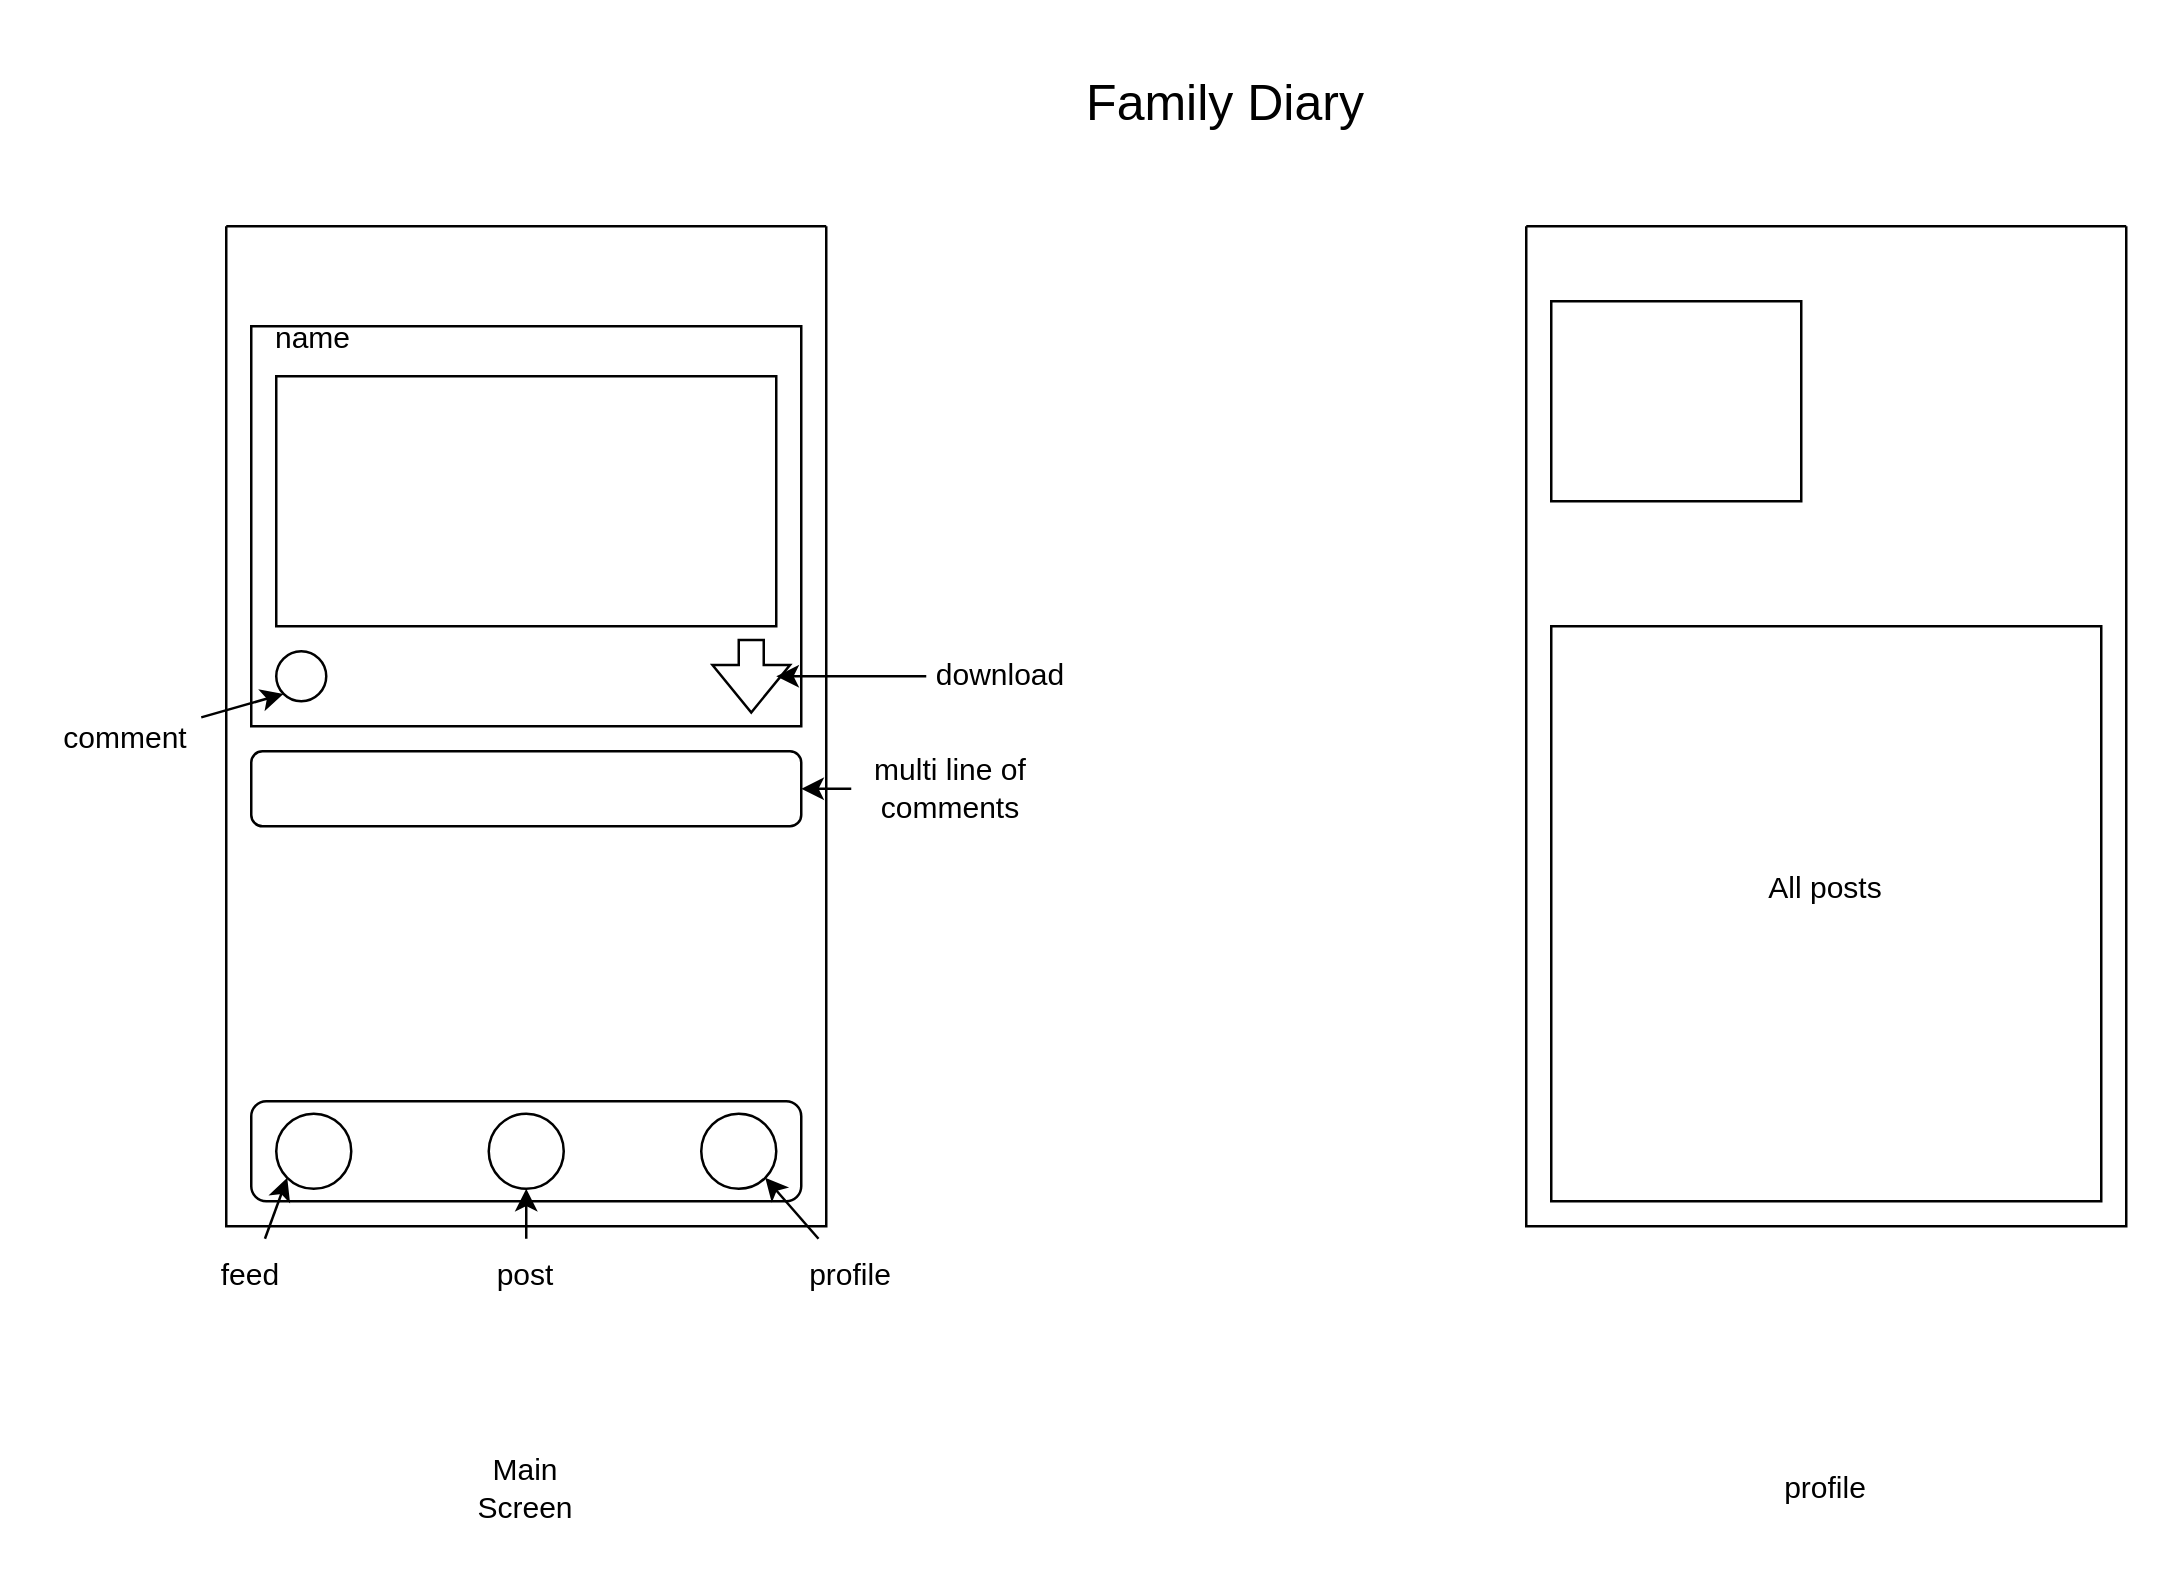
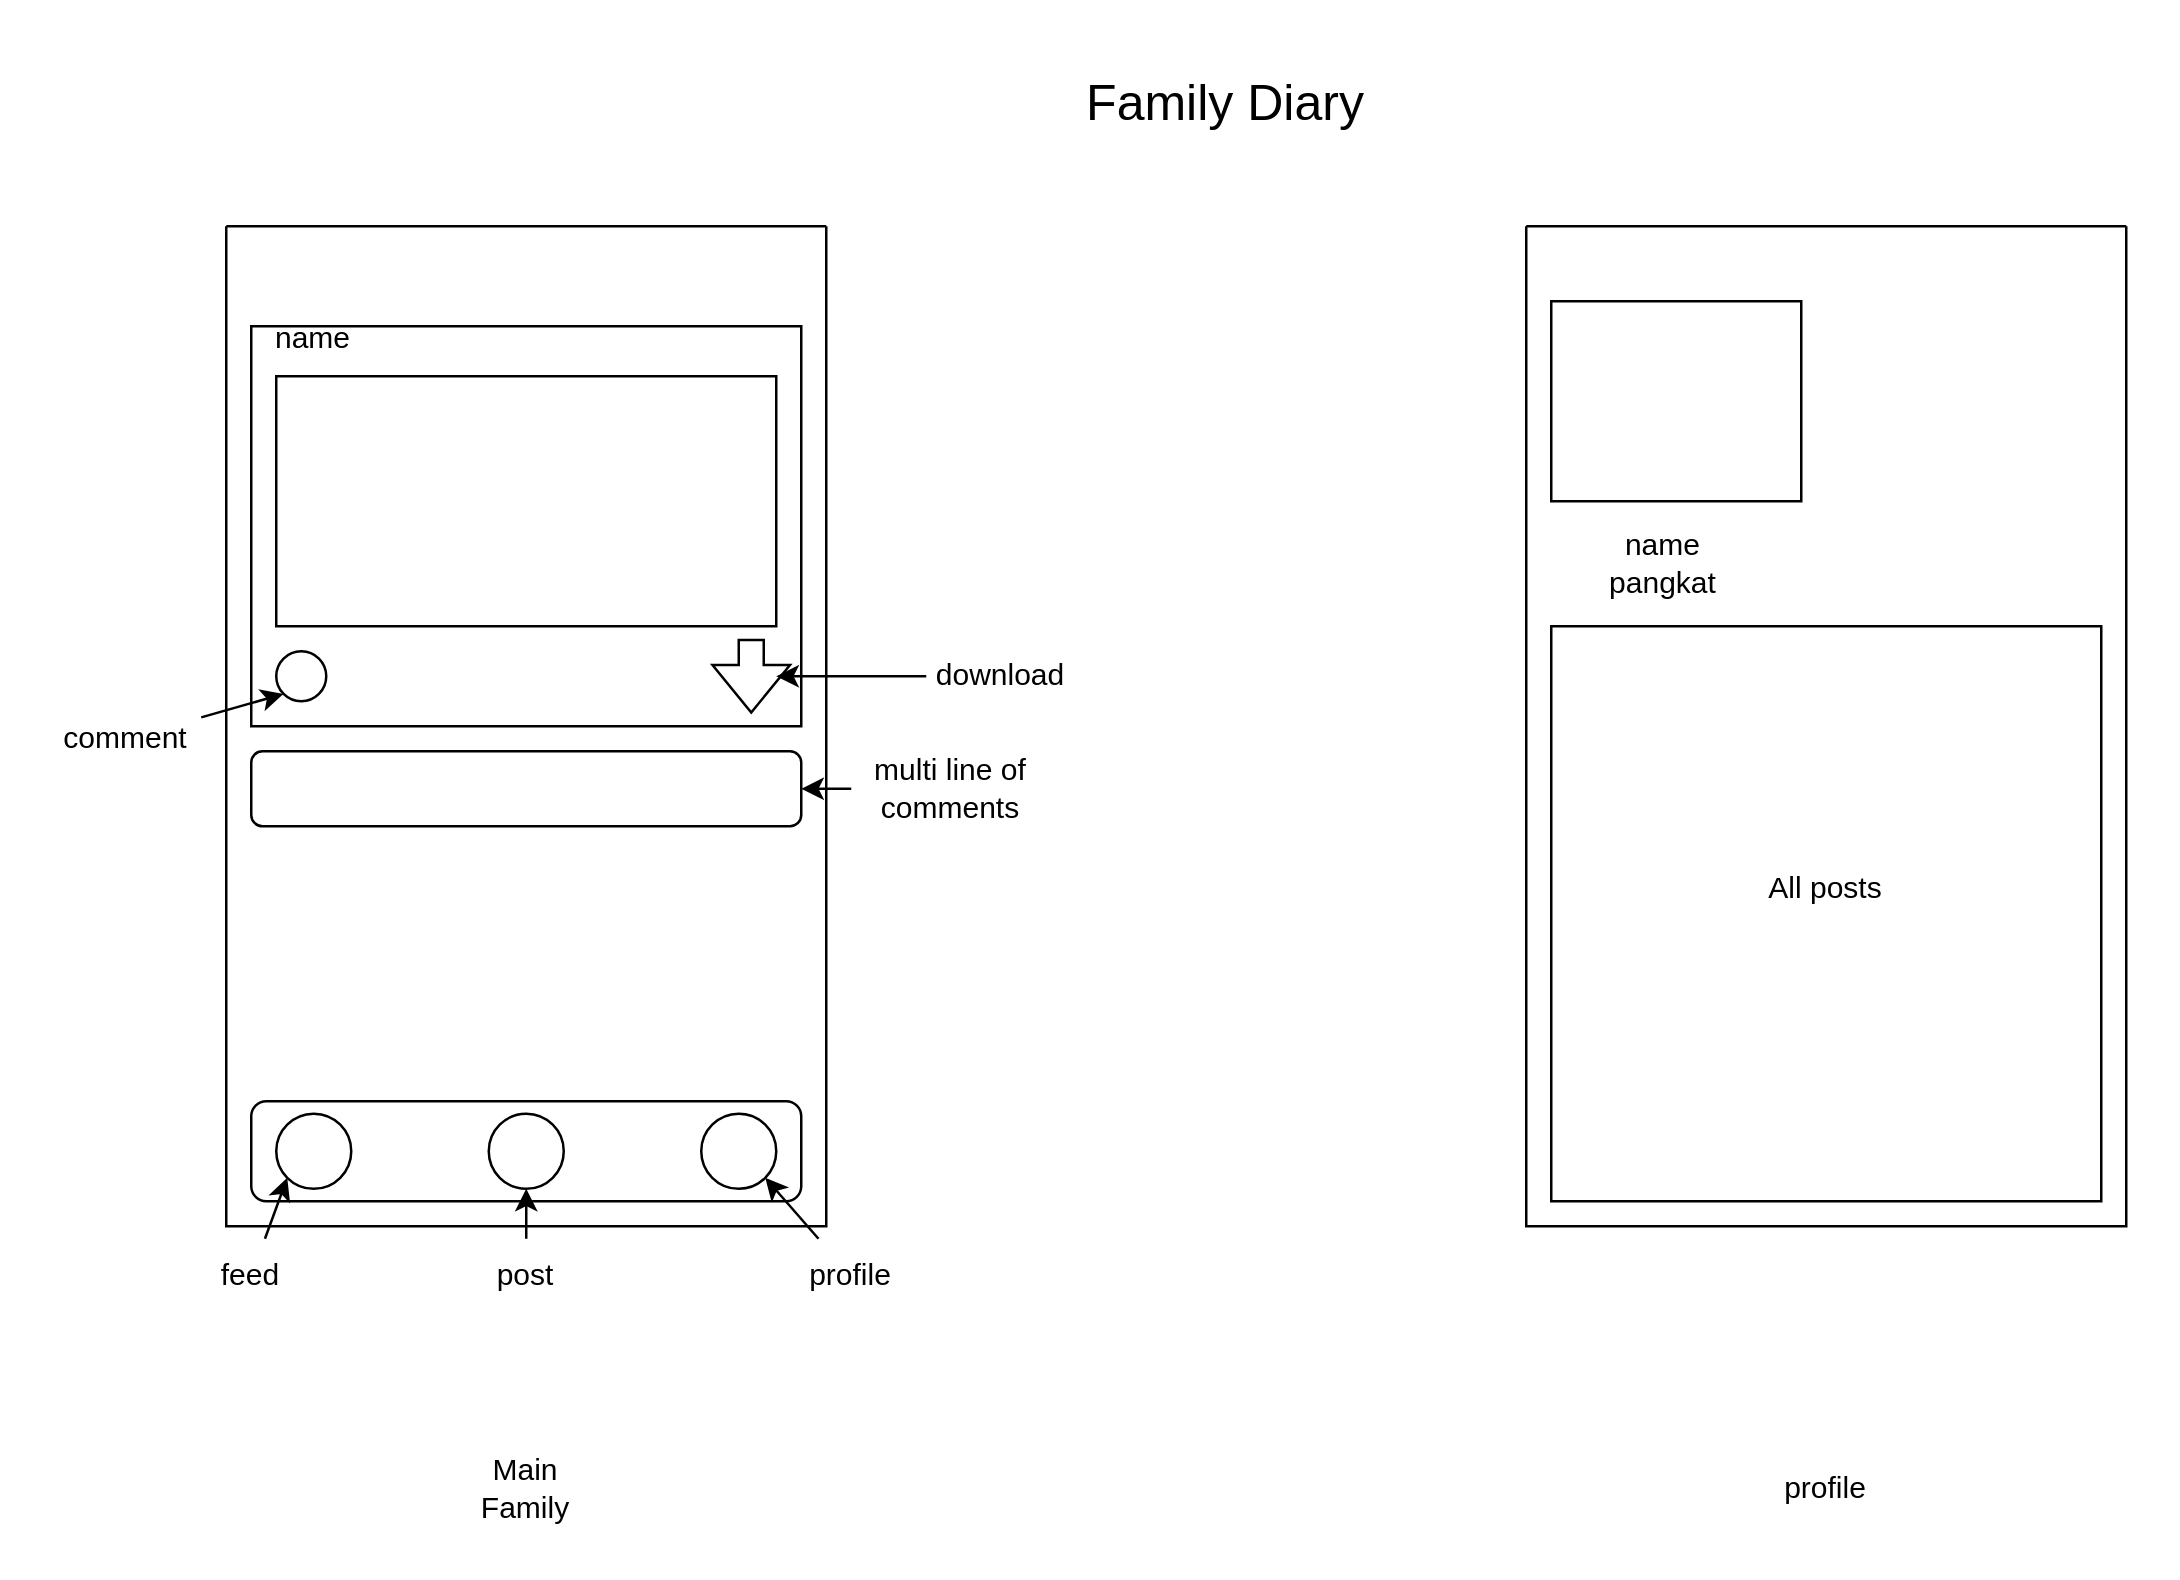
  <mxCell id="0" />
  <mxCell id="1" parent="0" />
  <mxCell id="2" value="" style="swimlane;startSize=0;" parent="1" vertex="1"><mxGeometry x="90" y="90" width="240" height="400" as="geometry" /></mxCell>
  <mxCell id="3" value="" style="rounded=1;whiteSpace=wrap;html=1;fontSize=20;direction=west;" parent="2" vertex="1"><mxGeometry x="10" y="350" width="220" height="40" as="geometry" /></mxCell>
  <mxCell id="4" value="" style="ellipse;whiteSpace=wrap;html=1;aspect=fixed;fontSize=20;" parent="2" vertex="1"><mxGeometry x="190" y="355" width="30" height="30" as="geometry" /></mxCell>
  <mxCell id="5" value="" style="ellipse;whiteSpace=wrap;html=1;aspect=fixed;fontSize=12;" parent="2" vertex="1"><mxGeometry x="20" y="355" width="30" height="30" as="geometry" /></mxCell>
  <mxCell id="6" value="" style="ellipse;whiteSpace=wrap;html=1;aspect=fixed;fontSize=12;" parent="2" vertex="1"><mxGeometry x="105" y="355" width="30" height="30" as="geometry" /></mxCell>
  <mxCell id="7" value="" style="rounded=0;whiteSpace=wrap;html=1;fontSize=12;" parent="2" vertex="1"><mxGeometry x="10" y="40" width="220" height="160" as="geometry" /></mxCell>
  <mxCell id="8" value="name" style="text;html=1;strokeColor=none;fillColor=none;align=center;verticalAlign=middle;whiteSpace=wrap;rounded=0;fontSize=12;" parent="2" vertex="1"><mxGeometry x="10" y="40" width="50" height="10" as="geometry" /></mxCell>
  <mxCell id="9" value="" style="ellipse;whiteSpace=wrap;html=1;aspect=fixed;fontSize=12;" parent="2" vertex="1"><mxGeometry x="20" y="170" width="20" height="20" as="geometry" /></mxCell>
  <mxCell id="10" value="" style="rounded=0;whiteSpace=wrap;html=1;fontSize=12;" parent="2" vertex="1"><mxGeometry x="20" y="60" width="200" height="100" as="geometry" /></mxCell>
  <mxCell id="11" value="" style="rounded=1;whiteSpace=wrap;html=1;fontSize=12;" parent="2" vertex="1"><mxGeometry x="10" y="210" width="220" height="30" as="geometry" /></mxCell>
  <mxCell id="12" value="" style="shape=flexArrow;endArrow=classic;html=1;rounded=0;" edge="1" parent="2"><mxGeometry width="50" height="50" relative="1" as="geometry"><mxPoint x="210" y="165" as="sourcePoint" /><mxPoint x="210" y="195" as="targetPoint" /></mxGeometry></mxCell>
  <mxCell id="13" value="&lt;font style=&quot;font-size: 20px&quot;&gt;Family Diary&lt;/font&gt;" style="text;html=1;strokeColor=none;fillColor=none;align=center;verticalAlign=middle;whiteSpace=wrap;rounded=0;" parent="1" vertex="1"><mxGeometry x="410" y="20" width="160" height="40" as="geometry" /></mxCell>
  <mxCell id="14" value="" style="swimlane;startSize=0;" parent="1" vertex="1"><mxGeometry x="610" y="90" width="240" height="400" as="geometry" /></mxCell>
  <mxCell id="15" value="" style="rounded=0;whiteSpace=wrap;html=1;fontSize=12;" parent="14" vertex="1"><mxGeometry x="10" y="30" width="100" height="80" as="geometry" /></mxCell>
+ <mxCell id="16" value="name&lt;br&gt;pangkat" style="text;html=1;strokeColor=none;fillColor=none;align=center;verticalAlign=middle;whiteSpace=wrap;rounded=0;fontSize=12;" parent="14" vertex="1"><mxGeometry x="10" y="120" width="90" height="30" as="geometry" /></mxCell>
  <mxCell id="17" value="" style="rounded=0;whiteSpace=wrap;html=1;fontSize=12;" parent="14" vertex="1"><mxGeometry x="10" y="160" width="220" height="230" as="geometry" /></mxCell>
  <mxCell id="18" value="All posts" style="text;html=1;strokeColor=none;fillColor=none;align=center;verticalAlign=middle;whiteSpace=wrap;rounded=0;" vertex="1" parent="14"><mxGeometry x="90" y="250" width="60" height="30" as="geometry" /></mxCell>
  <mxCell id="19" value="" style="endArrow=classic;html=1;rounded=0;fontSize=12;entryX=1;entryY=1;entryDx=0;entryDy=0;" parent="1" source="20" target="4" edge="1"><mxGeometry width="50" height="50" relative="1" as="geometry"><mxPoint x="340" y="510" as="sourcePoint" /><mxPoint x="350" y="510" as="targetPoint" /></mxGeometry></mxCell>
  <mxCell id="20" value="profile" style="text;html=1;strokeColor=none;fillColor=none;align=center;verticalAlign=middle;whiteSpace=wrap;rounded=0;fontSize=12;" parent="1" vertex="1"><mxGeometry x="310" y="495" width="60" height="30" as="geometry" /></mxCell>
  <mxCell id="21" value="" style="endArrow=classic;html=1;rounded=0;fontSize=12;entryX=0.5;entryY=1;entryDx=0;entryDy=0;" parent="1" source="22" target="6" edge="1"><mxGeometry width="50" height="50" relative="1" as="geometry"><mxPoint x="210" y="510" as="sourcePoint" /><mxPoint x="220" y="520" as="targetPoint" /></mxGeometry></mxCell>
  <mxCell id="22" value="post" style="text;html=1;strokeColor=none;fillColor=none;align=center;verticalAlign=middle;whiteSpace=wrap;rounded=0;fontSize=12;" parent="1" vertex="1"><mxGeometry x="180" y="495" width="60" height="30" as="geometry" /></mxCell>
  <mxCell id="23" value="" style="endArrow=classic;html=1;rounded=0;fontSize=12;entryX=0;entryY=1;entryDx=0;entryDy=0;" parent="1" source="24" target="5" edge="1"><mxGeometry width="50" height="50" relative="1" as="geometry"><mxPoint x="110" y="500" as="sourcePoint" /><mxPoint x="120" y="510" as="targetPoint" /></mxGeometry></mxCell>
  <mxCell id="24" value="feed" style="text;html=1;strokeColor=none;fillColor=none;align=center;verticalAlign=middle;whiteSpace=wrap;rounded=0;fontSize=12;" parent="1" vertex="1"><mxGeometry x="70" y="495" width="60" height="30" as="geometry" /></mxCell>
  <mxCell id="25" value="" style="endArrow=classic;html=1;rounded=0;fontSize=12;entryX=0;entryY=1;entryDx=0;entryDy=0;" parent="1" source="26" target="9" edge="1"><mxGeometry width="50" height="50" relative="1" as="geometry"><mxPoint x="70" y="300" as="sourcePoint" /><mxPoint x="450" y="270" as="targetPoint" /></mxGeometry></mxCell>
  <mxCell id="26" value="comment" style="text;html=1;strokeColor=none;fillColor=none;align=center;verticalAlign=middle;whiteSpace=wrap;rounded=0;fontSize=12;" parent="1" vertex="1"><mxGeometry x="20" y="280" width="60" height="30" as="geometry" /></mxCell>
  <mxCell id="27" value="" style="endArrow=classic;html=1;rounded=0;fontSize=12;entryX=1;entryY=0.5;entryDx=0;entryDy=0;" parent="1" source="28" target="11" edge="1"><mxGeometry width="50" height="50" relative="1" as="geometry"><mxPoint x="370" y="315" as="sourcePoint" /><mxPoint x="450" y="260" as="targetPoint" /></mxGeometry></mxCell>
  <mxCell id="28" value="multi line of comments" style="text;html=1;strokeColor=none;fillColor=none;align=center;verticalAlign=middle;whiteSpace=wrap;rounded=0;fontSize=12;" parent="1" vertex="1"><mxGeometry x="340" y="300" width="80" height="30" as="geometry" /></mxCell>
  <mxCell id="29" value="" style="endArrow=classic;html=1;rounded=0;" edge="1" parent="1" source="30"><mxGeometry width="50" height="50" relative="1" as="geometry"><mxPoint x="400" y="270" as="sourcePoint" /><mxPoint x="310" y="270" as="targetPoint" /></mxGeometry></mxCell>
  <mxCell id="30" value="download" style="text;html=1;strokeColor=none;fillColor=none;align=center;verticalAlign=middle;whiteSpace=wrap;rounded=0;" vertex="1" parent="1"><mxGeometry x="370" y="255" width="60" height="30" as="geometry" /></mxCell>
- <mxCell id="31" value="Main Screen" style="text;html=1;strokeColor=none;fillColor=none;align=center;verticalAlign=middle;whiteSpace=wrap;rounded=0;" vertex="1" parent="1"><mxGeometry x="180" y="580" width="60" height="30" as="geometry" /></mxCell>
+ <mxCell id="31" value="Main Family" style="text;html=1;strokeColor=none;fillColor=none;align=center;verticalAlign=middle;whiteSpace=wrap;rounded=0;" vertex="1" parent="1"><mxGeometry x="180" y="580" width="60" height="30" as="geometry" /></mxCell>
  <mxCell id="32" value="profile" style="text;html=1;strokeColor=none;fillColor=none;align=center;verticalAlign=middle;whiteSpace=wrap;rounded=0;" vertex="1" parent="1"><mxGeometry x="700" y="580" width="60" height="30" as="geometry" /></mxCell>
